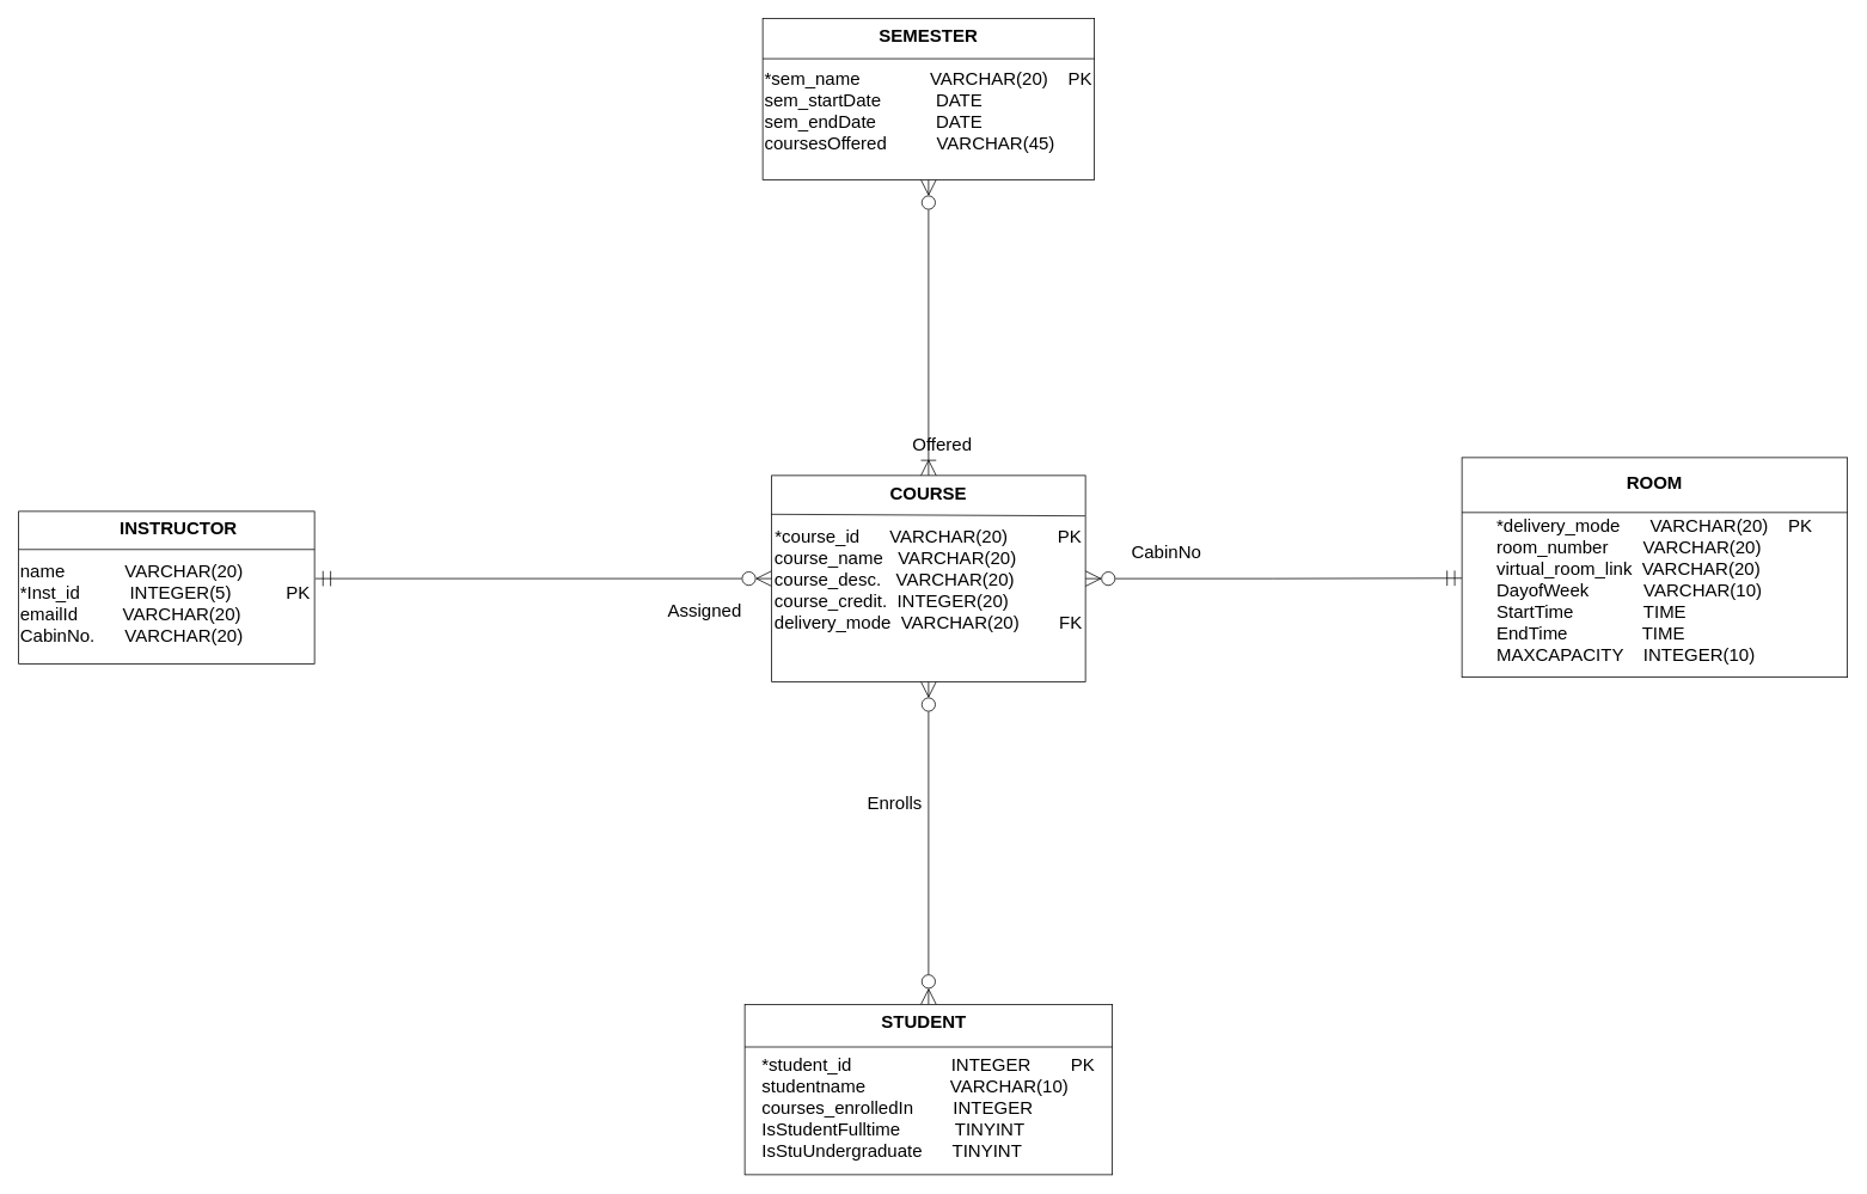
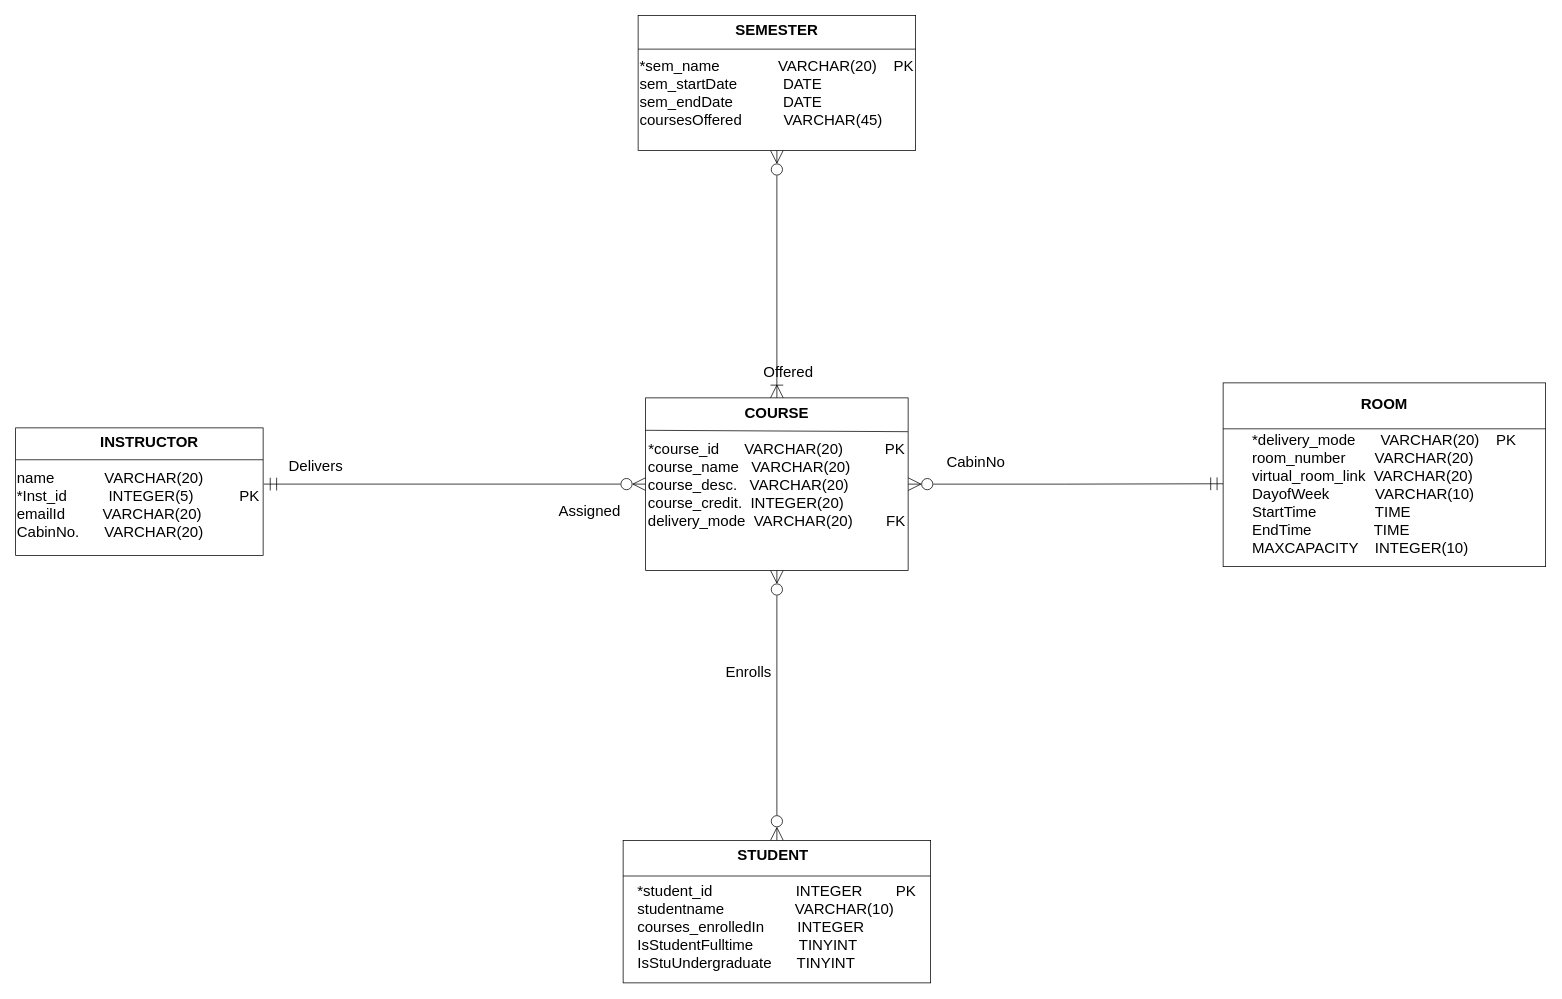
  <mxCell id="0" />
  <mxCell id="1" parent="0" />
  <mxCell id="2" style="edgeStyle=orthogonalEdgeStyle;rounded=0;orthogonalLoop=1;jettySize=auto;html=1;exitX=0.5;exitY=1;exitDx=0;exitDy=0;entryX=0.5;entryY=0;entryDx=0;entryDy=0;fontSize=20;endArrow=ERoneToMany;endFill=0;startSize=15;strokeWidth=1;endSize=15;startArrow=ERzeroToMany;startFill=0;" edge="1" parent="1" source="3" target="7"><mxGeometry relative="1" as="geometry" /></mxCell>
  <mxCell id="3" value="&lt;font style=&quot;font-size: 20px&quot;&gt;SEMESTER&lt;br&gt;&lt;br&gt;&lt;div&gt;&lt;div&gt;&lt;div style=&quot;text-align: left&quot;&gt;&lt;span style=&quot;font-weight: normal&quot;&gt;*sem_name &amp;nbsp; &amp;nbsp; &amp;nbsp; &amp;nbsp; &amp;nbsp; &amp;nbsp; &amp;nbsp;VARCHAR(20) &amp;nbsp; &amp;nbsp;PK&lt;/span&gt;&lt;/div&gt;&lt;/div&gt;&lt;/div&gt;&lt;div style=&quot;text-align: left&quot;&gt;&lt;span style=&quot;font-weight: normal&quot;&gt;sem_startDate &amp;nbsp; &amp;nbsp; &amp;nbsp; &amp;nbsp; &amp;nbsp; DATE&lt;/span&gt;&lt;/div&gt;&lt;div style=&quot;text-align: left&quot;&gt;&lt;span style=&quot;font-weight: normal&quot;&gt;sem_endDate &amp;nbsp; &amp;nbsp; &amp;nbsp; &amp;nbsp; &amp;nbsp; &amp;nbsp;DATE&lt;/span&gt;&lt;/div&gt;&lt;div style=&quot;text-align: left&quot;&gt;&lt;span style=&quot;font-weight: normal&quot;&gt;coursesOffered &amp;nbsp; &amp;nbsp; &amp;nbsp; &amp;nbsp; &amp;nbsp;VARCHAR(45)&lt;/span&gt;&lt;/div&gt;&lt;/font&gt;" style="rounded=0;whiteSpace=wrap;html=1;fontStyle=1;verticalAlign=top;" vertex="1" parent="1"><mxGeometry x="850" y="20" width="370" height="180" as="geometry" /></mxCell>
  <mxCell id="4" style="edgeStyle=orthogonalEdgeStyle;rounded=0;orthogonalLoop=1;jettySize=auto;html=1;entryX=0.001;entryY=0.549;entryDx=0;entryDy=0;entryPerimeter=0;fontSize=20;endArrow=ERmandOne;endFill=0;startSize=15;endSize=15;strokeWidth=1;startArrow=ERzeroToMany;startFill=0;" edge="1" parent="1" source="7" target="8"><mxGeometry relative="1" as="geometry" /></mxCell>
  <mxCell id="5" style="edgeStyle=orthogonalEdgeStyle;rounded=0;orthogonalLoop=1;jettySize=auto;html=1;entryX=1.003;entryY=0.441;entryDx=0;entryDy=0;entryPerimeter=0;fontSize=20;startArrow=ERzeroToMany;startFill=0;endArrow=ERmandOne;endFill=0;startSize=15;endSize=15;strokeWidth=1;" edge="1" parent="1" source="7" target="10"><mxGeometry relative="1" as="geometry" /></mxCell>
  <mxCell id="6" style="edgeStyle=orthogonalEdgeStyle;rounded=0;orthogonalLoop=1;jettySize=auto;html=1;exitX=0.5;exitY=1;exitDx=0;exitDy=0;entryX=0.5;entryY=0;entryDx=0;entryDy=0;fontSize=20;startArrow=ERzeroToMany;startFill=0;endArrow=ERzeroToMany;endFill=0;startSize=15;endSize=15;strokeWidth=1;" edge="1" parent="1" source="7" target="9"><mxGeometry relative="1" as="geometry" /></mxCell>
  <mxCell id="7" value="&lt;b&gt;COURSE&lt;br&gt;&lt;/b&gt;&lt;br&gt;*course_id &amp;nbsp; &amp;nbsp; &amp;nbsp;VARCHAR(20) &amp;nbsp; &amp;nbsp; &amp;nbsp; &amp;nbsp; &amp;nbsp;PK&lt;br&gt;&lt;div&gt;&lt;div&gt;&lt;div style=&quot;text-align: left&quot;&gt;course_name &amp;nbsp; VARCHAR(20)&lt;/div&gt;&lt;div style=&quot;text-align: left&quot;&gt;course_desc. &amp;nbsp; VARCHAR(20)&lt;/div&gt;&lt;div style=&quot;text-align: left&quot;&gt;course_credit. &amp;nbsp;INTEGER(20)&lt;/div&gt;&lt;div style=&quot;text-align: left&quot;&gt;delivery_mode &amp;nbsp;VARCHAR(20) &amp;nbsp; &amp;nbsp; &amp;nbsp; &amp;nbsp;FK&lt;/div&gt;&lt;/div&gt;&lt;/div&gt;&lt;div style=&quot;text-align: left&quot;&gt;&lt;br&gt;&lt;/div&gt;&lt;div style=&quot;text-align: left&quot;&gt;&lt;br&gt;&lt;/div&gt;" style="rounded=0;whiteSpace=wrap;html=1;fontSize=20;" vertex="1" parent="1"><mxGeometry x="860" y="530" width="350" height="230" as="geometry" /></mxCell>
  <mxCell id="8" value="&lt;b&gt;ROOM&lt;br&gt;&lt;/b&gt;&lt;br&gt;*delivery_mode &amp;nbsp; &amp;nbsp; &amp;nbsp;VARCHAR(20) &amp;nbsp; &amp;nbsp;PK&lt;br&gt;&lt;div style=&quot;text-align: left&quot;&gt;room_number &amp;nbsp; &amp;nbsp; &amp;nbsp; VARCHAR(20)&lt;/div&gt;&lt;div style=&quot;text-align: left&quot;&gt;virtual_room_link &amp;nbsp;VARCHAR(20)&lt;/div&gt;&lt;div style=&quot;text-align: left&quot;&gt;DayofWeek &amp;nbsp; &amp;nbsp; &amp;nbsp; &amp;nbsp; &amp;nbsp; VARCHAR(10)&lt;/div&gt;&lt;div style=&quot;text-align: left&quot;&gt;StartTime &amp;nbsp; &amp;nbsp; &amp;nbsp; &amp;nbsp; &amp;nbsp; &amp;nbsp; &amp;nbsp;TIME&lt;/div&gt;&lt;div style=&quot;text-align: left&quot;&gt;EndTime &amp;nbsp; &amp;nbsp; &amp;nbsp; &amp;nbsp; &amp;nbsp; &amp;nbsp; &amp;nbsp; TIME&lt;/div&gt;&lt;div style=&quot;text-align: left&quot;&gt;MAXCAPACITY &amp;nbsp; &amp;nbsp;INTEGER(10)&lt;/div&gt;" style="rounded=0;whiteSpace=wrap;html=1;fontSize=20;" vertex="1" parent="1"><mxGeometry x="1630" y="510" width="430" height="245" as="geometry" /></mxCell>
  <mxCell id="9" value="&lt;div style=&quot;text-align: left&quot;&gt;&lt;b&gt;&amp;nbsp; &amp;nbsp; &amp;nbsp; &amp;nbsp; &amp;nbsp; &amp;nbsp; &amp;nbsp; &amp;nbsp; &amp;nbsp; &amp;nbsp; &amp;nbsp; &amp;nbsp; STUDENT&lt;/b&gt;&lt;/div&gt;&lt;div style=&quot;text-align: left&quot;&gt;&lt;b&gt;&lt;br&gt;&lt;/b&gt;&lt;/div&gt;&lt;div style=&quot;text-align: left&quot;&gt;*student_id &amp;nbsp; &amp;nbsp; &amp;nbsp; &amp;nbsp; &amp;nbsp; &amp;nbsp; &amp;nbsp; &amp;nbsp; &amp;nbsp; &amp;nbsp;INTEGER &amp;nbsp; &amp;nbsp; &amp;nbsp; &amp;nbsp;PK&lt;/div&gt;&lt;div style=&quot;text-align: left&quot;&gt;studentname &amp;nbsp; &amp;nbsp; &amp;nbsp; &amp;nbsp; &amp;nbsp; &amp;nbsp; &amp;nbsp; &amp;nbsp; VARCHAR(10)&lt;/div&gt;&lt;div style=&quot;text-align: left&quot;&gt;courses_enrolledIn &amp;nbsp; &amp;nbsp; &amp;nbsp; &amp;nbsp;INTEGER &amp;nbsp;&amp;nbsp;&lt;/div&gt;&lt;div style=&quot;text-align: left&quot;&gt;IsStudentFulltime &amp;nbsp; &amp;nbsp; &amp;nbsp; &amp;nbsp; &amp;nbsp; TINYINT&lt;/div&gt;&lt;div style=&quot;text-align: left&quot;&gt;IsStuUndergraduate &amp;nbsp; &amp;nbsp; &amp;nbsp;TINYINT&lt;/div&gt;" style="rounded=0;whiteSpace=wrap;html=1;fontSize=20;verticalAlign=top;" vertex="1" parent="1"><mxGeometry x="830" y="1120" width="410" height="190" as="geometry" /></mxCell>
  <mxCell id="10" value="&lt;div&gt;&lt;b&gt;&amp;nbsp; &amp;nbsp; &amp;nbsp; &amp;nbsp; &amp;nbsp; &amp;nbsp; &amp;nbsp; &amp;nbsp; &amp;nbsp; &amp;nbsp; INSTRUCTOR&lt;/b&gt;&lt;/div&gt;&lt;div&gt;&lt;b&gt;&lt;br&gt;&lt;/b&gt;&lt;/div&gt;&lt;div&gt;&lt;div&gt;&lt;div style=&quot;display: inline&quot;&gt;name &amp;nbsp; &amp;nbsp; &amp;nbsp; &amp;nbsp; &amp;nbsp; &amp;nbsp;VARCHAR(20)&lt;/div&gt;&lt;/div&gt;&lt;div&gt;&lt;div&gt;*Inst_id &amp;nbsp; &amp;nbsp; &amp;nbsp; &amp;nbsp; &amp;nbsp;INTEGER(5) &amp;nbsp; &amp;nbsp; &amp;nbsp; &amp;nbsp; &amp;nbsp; PK&lt;/div&gt;&lt;/div&gt;&lt;/div&gt;&lt;div&gt;emailId &amp;nbsp; &amp;nbsp; &amp;nbsp; &amp;nbsp; VARCHAR(20)&lt;/div&gt;&lt;div&gt;CabinNo. &amp;nbsp; &amp;nbsp; &amp;nbsp;VARCHAR(20)&lt;/div&gt;" style="rounded=0;whiteSpace=wrap;html=1;fontSize=20;verticalAlign=top;align=left;" vertex="1" parent="1"><mxGeometry x="20" y="570" width="330" height="170" as="geometry" /></mxCell>
  <mxCell id="11" value="" style="endArrow=none;html=1;rounded=0;fontSize=20;entryX=0;entryY=0.25;entryDx=0;entryDy=0;exitX=1;exitY=0.25;exitDx=0;exitDy=0;" edge="1" parent="1" source="10" target="10"><mxGeometry width="50" height="50" relative="1" as="geometry"><mxPoint x="400" y="370" as="sourcePoint" /><mxPoint x="450" y="320" as="targetPoint" /></mxGeometry></mxCell>
  <mxCell id="12" value="" style="endArrow=none;html=1;rounded=0;fontSize=20;entryX=0;entryY=0.25;entryDx=0;entryDy=0;exitX=1;exitY=0.25;exitDx=0;exitDy=0;" edge="1" parent="1" source="3" target="3"><mxGeometry width="50" height="50" relative="1" as="geometry"><mxPoint x="980" y="630" as="sourcePoint" /><mxPoint x="1030" y="580" as="targetPoint" /></mxGeometry></mxCell>
  <mxCell id="13" value="" style="endArrow=none;html=1;rounded=0;fontSize=20;entryX=0.999;entryY=0.196;entryDx=0;entryDy=0;entryPerimeter=0;exitX=-0.001;exitY=0.188;exitDx=0;exitDy=0;exitPerimeter=0;" edge="1" parent="1" source="7" target="7"><mxGeometry width="50" height="50" relative="1" as="geometry"><mxPoint x="870" y="475" as="sourcePoint" /><mxPoint x="1030" y="580" as="targetPoint" /><Array as="points" /></mxGeometry></mxCell>
  <mxCell id="14" value="" style="endArrow=none;html=1;rounded=0;fontSize=20;entryX=1;entryY=0.25;entryDx=0;entryDy=0;exitX=0;exitY=0.25;exitDx=0;exitDy=0;" edge="1" parent="1" source="8" target="8"><mxGeometry width="50" height="50" relative="1" as="geometry"><mxPoint x="980" y="630" as="sourcePoint" /><mxPoint x="1030" y="580" as="targetPoint" /></mxGeometry></mxCell>
  <mxCell id="15" value="" style="endArrow=none;html=1;rounded=0;fontSize=20;exitX=0;exitY=0.25;exitDx=0;exitDy=0;entryX=1;entryY=0.25;entryDx=0;entryDy=0;" edge="1" parent="1" source="9" target="9"><mxGeometry width="50" height="50" relative="1" as="geometry"><mxPoint x="980" y="630" as="sourcePoint" /><mxPoint x="1030" y="580" as="targetPoint" /></mxGeometry></mxCell>
  <mxCell id="16" value="Offered" style="text;html=1;align=center;verticalAlign=middle;resizable=0;points=[];autosize=1;strokeColor=none;fillColor=none;fontSize=20;" vertex="1" parent="1"><mxGeometry x="1010" y="480" width="80" height="30" as="geometry" /></mxCell>
  <mxCell id="17" value="CabinNo" style="text;html=1;align=center;verticalAlign=middle;resizable=0;points=[];autosize=1;strokeColor=none;fillColor=none;fontSize=20;" vertex="1" parent="1"><mxGeometry x="1250" y="600" width="100" height="30" as="geometry" /></mxCell>
+ <mxCell id="18" value="Delivers" style="text;html=1;align=center;verticalAlign=middle;resizable=0;points=[];autosize=1;strokeColor=none;fillColor=none;fontSize=20;" vertex="1" parent="1"><mxGeometry x="375" y="605" width="90" height="30" as="geometry" /></mxCell>
  <mxCell id="19" value="Assigned" style="text;html=1;align=center;verticalAlign=middle;resizable=0;points=[];autosize=1;strokeColor=none;fillColor=none;fontSize=20;" vertex="1" parent="1"><mxGeometry x="735" y="665" width="100" height="30" as="geometry" /></mxCell>
  <mxCell id="20" value="Enrolls" style="text;html=1;align=center;verticalAlign=middle;resizable=0;points=[];autosize=1;strokeColor=none;fillColor=none;fontSize=20;" vertex="1" parent="1"><mxGeometry x="957" y="880" width="80" height="30" as="geometry" /></mxCell>
